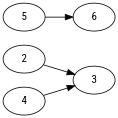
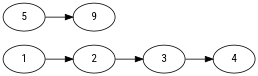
  digraph {
    fontname="Roboto Condensed"
    rankdir=LR
    node [fontname="Roboto Condensed"]
    edge [fontname="Roboto Condensed"]
+   1 [alpha=48.14]
    2 [alpha=26.23]
    3 [alpha=23.31]
    4 [alpha=37.39]
    5 [alpha=31.25]
-   6 [alpha=39.02]
+   6 [alpha=39.02 label=9]
+   1 -> 2
    2 -> 3
-   4 -> 3
+   3 -> 4
    5 -> 6
  }
